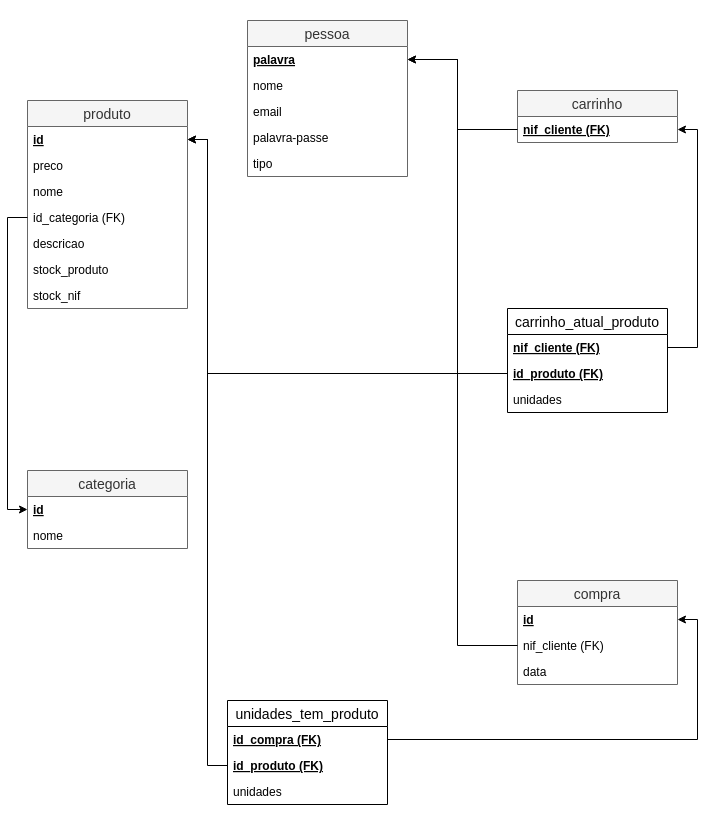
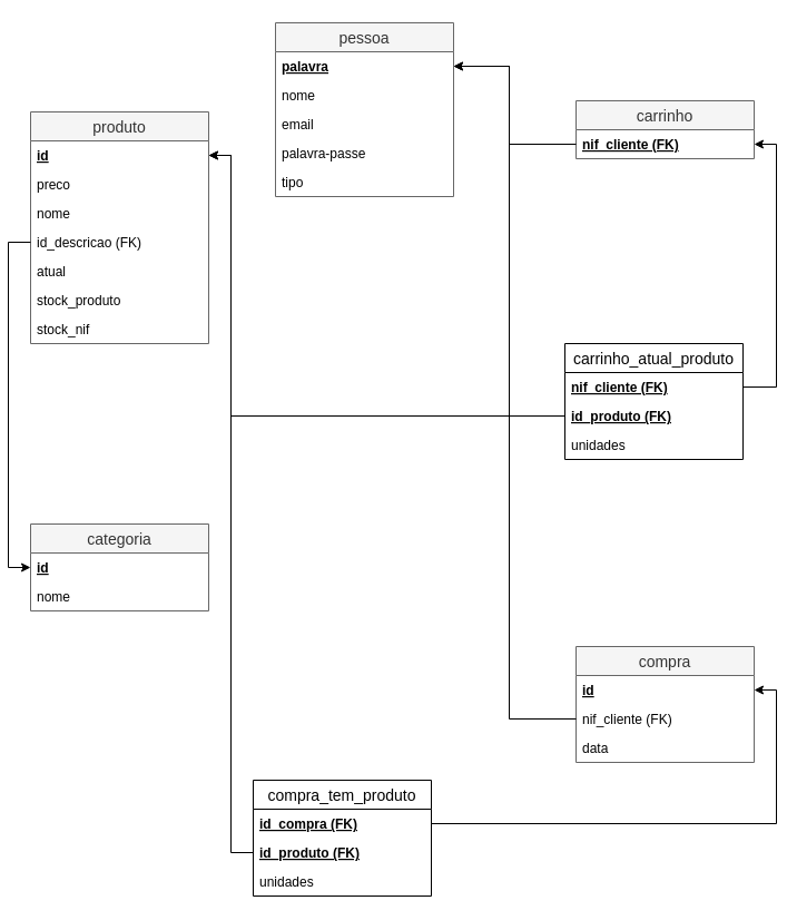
  <mxCell id="0" />
  <mxCell id="1" parent="0" />
  <mxCell id="2" value="pessoa" style="swimlane;fontStyle=0;childLayout=stackLayout;horizontal=1;startSize=26;horizontalStack=0;resizeParent=1;resizeParentMax=0;resizeLast=0;collapsible=1;marginBottom=0;align=center;fontSize=14;fillColor=#f5f5f5;strokeColor=#666666;fontColor=#333333;" parent="1" vertex="1"><mxGeometry x="240" y="20" width="160" height="156" as="geometry" /></mxCell>
  <mxCell id="3" value="palavra" style="text;strokeColor=none;fillColor=none;spacingLeft=4;spacingRight=4;overflow=hidden;rotatable=0;points=[[0,0.5],[1,0.5]];portConstraint=eastwest;fontSize=12;fontStyle=5" parent="2" vertex="1"><mxGeometry y="26" width="160" height="26" as="geometry" /></mxCell>
  <mxCell id="4" value="nome" style="text;strokeColor=none;fillColor=none;spacingLeft=4;spacingRight=4;overflow=hidden;rotatable=0;points=[[0,0.5],[1,0.5]];portConstraint=eastwest;fontSize=12;" parent="2" vertex="1"><mxGeometry y="52" width="160" height="26" as="geometry" /></mxCell>
  <mxCell id="5" value="email" style="text;strokeColor=none;fillColor=none;spacingLeft=4;spacingRight=4;overflow=hidden;rotatable=0;points=[[0,0.5],[1,0.5]];portConstraint=eastwest;fontSize=12;" parent="2" vertex="1"><mxGeometry y="78" width="160" height="26" as="geometry" /></mxCell>
  <mxCell id="6" value="palavra-passe" style="text;strokeColor=none;fillColor=none;spacingLeft=4;spacingRight=4;overflow=hidden;rotatable=0;points=[[0,0.5],[1,0.5]];portConstraint=eastwest;fontSize=12;" parent="2" vertex="1"><mxGeometry y="104" width="160" height="26" as="geometry" /></mxCell>
  <mxCell id="7" value="tipo" style="text;strokeColor=none;fillColor=none;spacingLeft=4;spacingRight=4;overflow=hidden;rotatable=0;points=[[0,0.5],[1,0.5]];portConstraint=eastwest;fontSize=12;" parent="2" vertex="1"><mxGeometry y="130" width="160" height="26" as="geometry" /></mxCell>
  <mxCell id="8" value="compra" style="swimlane;fontStyle=0;childLayout=stackLayout;horizontal=1;startSize=26;horizontalStack=0;resizeParent=1;resizeParentMax=0;resizeLast=0;collapsible=1;marginBottom=0;align=center;fontSize=14;fillColor=#f5f5f5;strokeColor=#666666;fontColor=#333333;" parent="1" vertex="1"><mxGeometry x="510" y="580" width="160" height="104" as="geometry" /></mxCell>
  <mxCell id="9" value="id" style="text;strokeColor=none;fillColor=none;spacingLeft=4;spacingRight=4;overflow=hidden;rotatable=0;points=[[0,0.5],[1,0.5]];portConstraint=eastwest;fontSize=12;fontStyle=5" parent="8" vertex="1"><mxGeometry y="26" width="160" height="26" as="geometry" /></mxCell>
  <mxCell id="10" value="nif_cliente (FK)" style="text;strokeColor=none;fillColor=none;spacingLeft=4;spacingRight=4;overflow=hidden;rotatable=0;points=[[0,0.5],[1,0.5]];portConstraint=eastwest;fontSize=12;" parent="8" vertex="1"><mxGeometry y="52" width="160" height="26" as="geometry" /></mxCell>
  <mxCell id="11" value="data" style="text;strokeColor=none;fillColor=none;spacingLeft=4;spacingRight=4;overflow=hidden;rotatable=0;points=[[0,0.5],[1,0.5]];portConstraint=eastwest;fontSize=12;" parent="8" vertex="1"><mxGeometry y="78" width="160" height="26" as="geometry" /></mxCell>
  <mxCell id="12" value="categoria" style="swimlane;fontStyle=0;childLayout=stackLayout;horizontal=1;startSize=26;horizontalStack=0;resizeParent=1;resizeParentMax=0;resizeLast=0;collapsible=1;marginBottom=0;align=center;fontSize=14;fillColor=#f5f5f5;strokeColor=#666666;fontColor=#333333;" parent="1" vertex="1"><mxGeometry x="20" y="470" width="160" height="78" as="geometry" /></mxCell>
  <mxCell id="13" value="id" style="text;strokeColor=none;fillColor=none;spacingLeft=4;spacingRight=4;overflow=hidden;rotatable=0;points=[[0,0.5],[1,0.5]];portConstraint=eastwest;fontSize=12;fontStyle=5" parent="12" vertex="1"><mxGeometry y="26" width="160" height="26" as="geometry" /></mxCell>
  <mxCell id="14" value="nome" style="text;strokeColor=none;fillColor=none;spacingLeft=4;spacingRight=4;overflow=hidden;rotatable=0;points=[[0,0.5],[1,0.5]];portConstraint=eastwest;fontSize=12;" parent="12" vertex="1"><mxGeometry y="52" width="160" height="26" as="geometry" /></mxCell>
- <mxCell id="15" value="unidades_tem_produto" style="swimlane;fontStyle=0;childLayout=stackLayout;horizontal=1;startSize=26;horizontalStack=0;resizeParent=1;resizeParentMax=0;resizeLast=0;collapsible=1;marginBottom=0;align=center;fontSize=14;" vertex="1" parent="1"><mxGeometry x="220" y="700" width="160" height="104" as="geometry" /></mxCell>
+ <mxCell id="15" value="compra_tem_produto" style="swimlane;fontStyle=0;childLayout=stackLayout;horizontal=1;startSize=26;horizontalStack=0;resizeParent=1;resizeParentMax=0;resizeLast=0;collapsible=1;marginBottom=0;align=center;fontSize=14;" vertex="1" parent="1"><mxGeometry x="220" y="700" width="160" height="104" as="geometry" /></mxCell>
  <mxCell id="16" value="id_compra (FK)" style="text;strokeColor=none;fillColor=none;spacingLeft=4;spacingRight=4;overflow=hidden;rotatable=0;points=[[0,0.5],[1,0.5]];portConstraint=eastwest;fontSize=12;fontStyle=5" vertex="1" parent="15"><mxGeometry y="26" width="160" height="26" as="geometry" /></mxCell>
  <mxCell id="17" value="id_produto (FK)" style="text;strokeColor=none;fillColor=none;spacingLeft=4;spacingRight=4;overflow=hidden;rotatable=0;points=[[0,0.5],[1,0.5]];portConstraint=eastwest;fontSize=12;fontStyle=5" vertex="1" parent="15"><mxGeometry y="52" width="160" height="26" as="geometry" /></mxCell>
  <mxCell id="18" value="unidades" style="text;strokeColor=none;fillColor=none;spacingLeft=4;spacingRight=4;overflow=hidden;rotatable=0;points=[[0,0.5],[1,0.5]];portConstraint=eastwest;fontSize=12;" vertex="1" parent="15"><mxGeometry y="78" width="160" height="26" as="geometry" /></mxCell>
  <mxCell id="19" style="edgeStyle=orthogonalEdgeStyle;rounded=0;orthogonalLoop=1;jettySize=auto;html=1;entryX=1;entryY=0.5;entryDx=0;entryDy=0;" edge="1" parent="1" source="10" target="3"><mxGeometry relative="1" as="geometry"><Array as="points"><mxPoint x="450" y="645" /><mxPoint x="450" y="59" /></Array></mxGeometry></mxCell>
  <mxCell id="20" value="produto" style="swimlane;fontStyle=0;childLayout=stackLayout;horizontal=1;startSize=26;horizontalStack=0;resizeParent=1;resizeParentMax=0;resizeLast=0;collapsible=1;marginBottom=0;align=center;fontSize=14;fillColor=#f5f5f5;strokeColor=#666666;fontColor=#333333;" vertex="1" parent="1"><mxGeometry x="20" y="100" width="160" height="208" as="geometry" /></mxCell>
  <mxCell id="21" value="id" style="text;strokeColor=none;fillColor=none;spacingLeft=4;spacingRight=4;overflow=hidden;rotatable=0;points=[[0,0.5],[1,0.5]];portConstraint=eastwest;fontSize=12;fontStyle=5" vertex="1" parent="20"><mxGeometry y="26" width="160" height="26" as="geometry" /></mxCell>
  <mxCell id="22" value="preco" style="text;strokeColor=none;fillColor=none;spacingLeft=4;spacingRight=4;overflow=hidden;rotatable=0;points=[[0,0.5],[1,0.5]];portConstraint=eastwest;fontSize=12;" vertex="1" parent="20"><mxGeometry y="52" width="160" height="26" as="geometry" /></mxCell>
  <mxCell id="23" value="nome" style="text;strokeColor=none;fillColor=none;spacingLeft=4;spacingRight=4;overflow=hidden;rotatable=0;points=[[0,0.5],[1,0.5]];portConstraint=eastwest;fontSize=12;" vertex="1" parent="20"><mxGeometry y="78" width="160" height="26" as="geometry" /></mxCell>
- <mxCell id="24" value="id_categoria (FK)" style="text;strokeColor=none;fillColor=none;spacingLeft=4;spacingRight=4;overflow=hidden;rotatable=0;points=[[0,0.5],[1,0.5]];portConstraint=eastwest;fontSize=12;" vertex="1" parent="20"><mxGeometry y="104" width="160" height="26" as="geometry" /></mxCell>
- <mxCell id="25" value="descricao" style="text;strokeColor=none;fillColor=none;spacingLeft=4;spacingRight=4;overflow=hidden;rotatable=0;points=[[0,0.5],[1,0.5]];portConstraint=eastwest;fontSize=12;" vertex="1" parent="20"><mxGeometry y="130" width="160" height="26" as="geometry" /></mxCell>
+ <mxCell id="24" value="id_descricao (FK)" style="text;strokeColor=none;fillColor=none;spacingLeft=4;spacingRight=4;overflow=hidden;rotatable=0;points=[[0,0.5],[1,0.5]];portConstraint=eastwest;fontSize=12;" vertex="1" parent="20"><mxGeometry y="104" width="160" height="26" as="geometry" /></mxCell>
+ <mxCell id="25" value="atual" style="text;strokeColor=none;fillColor=none;spacingLeft=4;spacingRight=4;overflow=hidden;rotatable=0;points=[[0,0.5],[1,0.5]];portConstraint=eastwest;fontSize=12;" vertex="1" parent="20"><mxGeometry y="130" width="160" height="26" as="geometry" /></mxCell>
  <mxCell id="26" value="stock_produto" style="text;strokeColor=none;fillColor=none;spacingLeft=4;spacingRight=4;overflow=hidden;rotatable=0;points=[[0,0.5],[1,0.5]];portConstraint=eastwest;fontSize=12;" vertex="1" parent="20"><mxGeometry y="156" width="160" height="26" as="geometry" /></mxCell>
  <mxCell id="27" value="stock_nif" style="text;strokeColor=none;fillColor=none;spacingLeft=4;spacingRight=4;overflow=hidden;rotatable=0;points=[[0,0.5],[1,0.5]];portConstraint=eastwest;fontSize=12;" vertex="1" parent="20"><mxGeometry y="182" width="160" height="26" as="geometry" /></mxCell>
  <mxCell id="28" style="edgeStyle=orthogonalEdgeStyle;rounded=0;orthogonalLoop=1;jettySize=auto;html=1;entryX=1;entryY=0.5;entryDx=0;entryDy=0;" edge="1" parent="1" source="17" target="21"><mxGeometry relative="1" as="geometry" /></mxCell>
  <mxCell id="29" value="carrinho" style="swimlane;fontStyle=0;childLayout=stackLayout;horizontal=1;startSize=26;horizontalStack=0;resizeParent=1;resizeParentMax=0;resizeLast=0;collapsible=1;marginBottom=0;align=center;fontSize=14;fillColor=#f5f5f5;strokeColor=#666666;fontColor=#333333;" vertex="1" parent="1"><mxGeometry x="510" y="90" width="160" height="52" as="geometry" /></mxCell>
  <mxCell id="30" value="nif_cliente (FK)" style="text;strokeColor=none;fillColor=none;spacingLeft=4;spacingRight=4;overflow=hidden;rotatable=0;points=[[0,0.5],[1,0.5]];portConstraint=eastwest;fontSize=12;fontStyle=5" vertex="1" parent="29"><mxGeometry y="26" width="160" height="26" as="geometry" /></mxCell>
  <mxCell id="31" style="edgeStyle=orthogonalEdgeStyle;rounded=0;orthogonalLoop=1;jettySize=auto;html=1;" edge="1" parent="1" source="30" target="3"><mxGeometry relative="1" as="geometry"><Array as="points"><mxPoint x="450" y="129" /><mxPoint x="450" y="59" /></Array></mxGeometry></mxCell>
  <mxCell id="32" value="carrinho_atual_produto" style="swimlane;fontStyle=0;childLayout=stackLayout;horizontal=1;startSize=26;horizontalStack=0;resizeParent=1;resizeParentMax=0;resizeLast=0;collapsible=1;marginBottom=0;align=center;fontSize=14;" vertex="1" parent="1"><mxGeometry x="500" y="308" width="160" height="104" as="geometry" /></mxCell>
  <mxCell id="33" value="nif_cliente (FK)" style="text;strokeColor=none;fillColor=none;spacingLeft=4;spacingRight=4;overflow=hidden;rotatable=0;points=[[0,0.5],[1,0.5]];portConstraint=eastwest;fontSize=12;fontStyle=5" vertex="1" parent="32"><mxGeometry y="26" width="160" height="26" as="geometry" /></mxCell>
  <mxCell id="34" value="id_produto (FK)" style="text;strokeColor=none;fillColor=none;spacingLeft=4;spacingRight=4;overflow=hidden;rotatable=0;points=[[0,0.5],[1,0.5]];portConstraint=eastwest;fontSize=12;fontStyle=5" vertex="1" parent="32"><mxGeometry y="52" width="160" height="26" as="geometry" /></mxCell>
  <mxCell id="35" value="unidades" style="text;strokeColor=none;fillColor=none;spacingLeft=4;spacingRight=4;overflow=hidden;rotatable=0;points=[[0,0.5],[1,0.5]];portConstraint=eastwest;fontSize=12;" vertex="1" parent="32"><mxGeometry y="78" width="160" height="26" as="geometry" /></mxCell>
  <mxCell id="36" style="edgeStyle=orthogonalEdgeStyle;rounded=0;orthogonalLoop=1;jettySize=auto;html=1;entryX=1;entryY=0.5;entryDx=0;entryDy=0;" edge="1" parent="1" source="33" target="30"><mxGeometry relative="1" as="geometry" /></mxCell>
  <mxCell id="37" style="edgeStyle=orthogonalEdgeStyle;rounded=0;orthogonalLoop=1;jettySize=auto;html=1;entryX=1;entryY=0.5;entryDx=0;entryDy=0;" edge="1" parent="1" source="16" target="9"><mxGeometry relative="1" as="geometry" /></mxCell>
  <mxCell id="38" style="edgeStyle=orthogonalEdgeStyle;rounded=0;orthogonalLoop=1;jettySize=auto;html=1;entryX=0;entryY=0.5;entryDx=0;entryDy=0;" edge="1" parent="1" source="24" target="13"><mxGeometry relative="1" as="geometry" /></mxCell>
  <mxCell id="39" style="edgeStyle=orthogonalEdgeStyle;rounded=0;orthogonalLoop=1;jettySize=auto;html=1;entryX=1;entryY=0.5;entryDx=0;entryDy=0;" edge="1" parent="1" source="34" target="21"><mxGeometry relative="1" as="geometry"><Array as="points"><mxPoint x="200" y="373" /><mxPoint x="200" y="139" /></Array></mxGeometry></mxCell>
